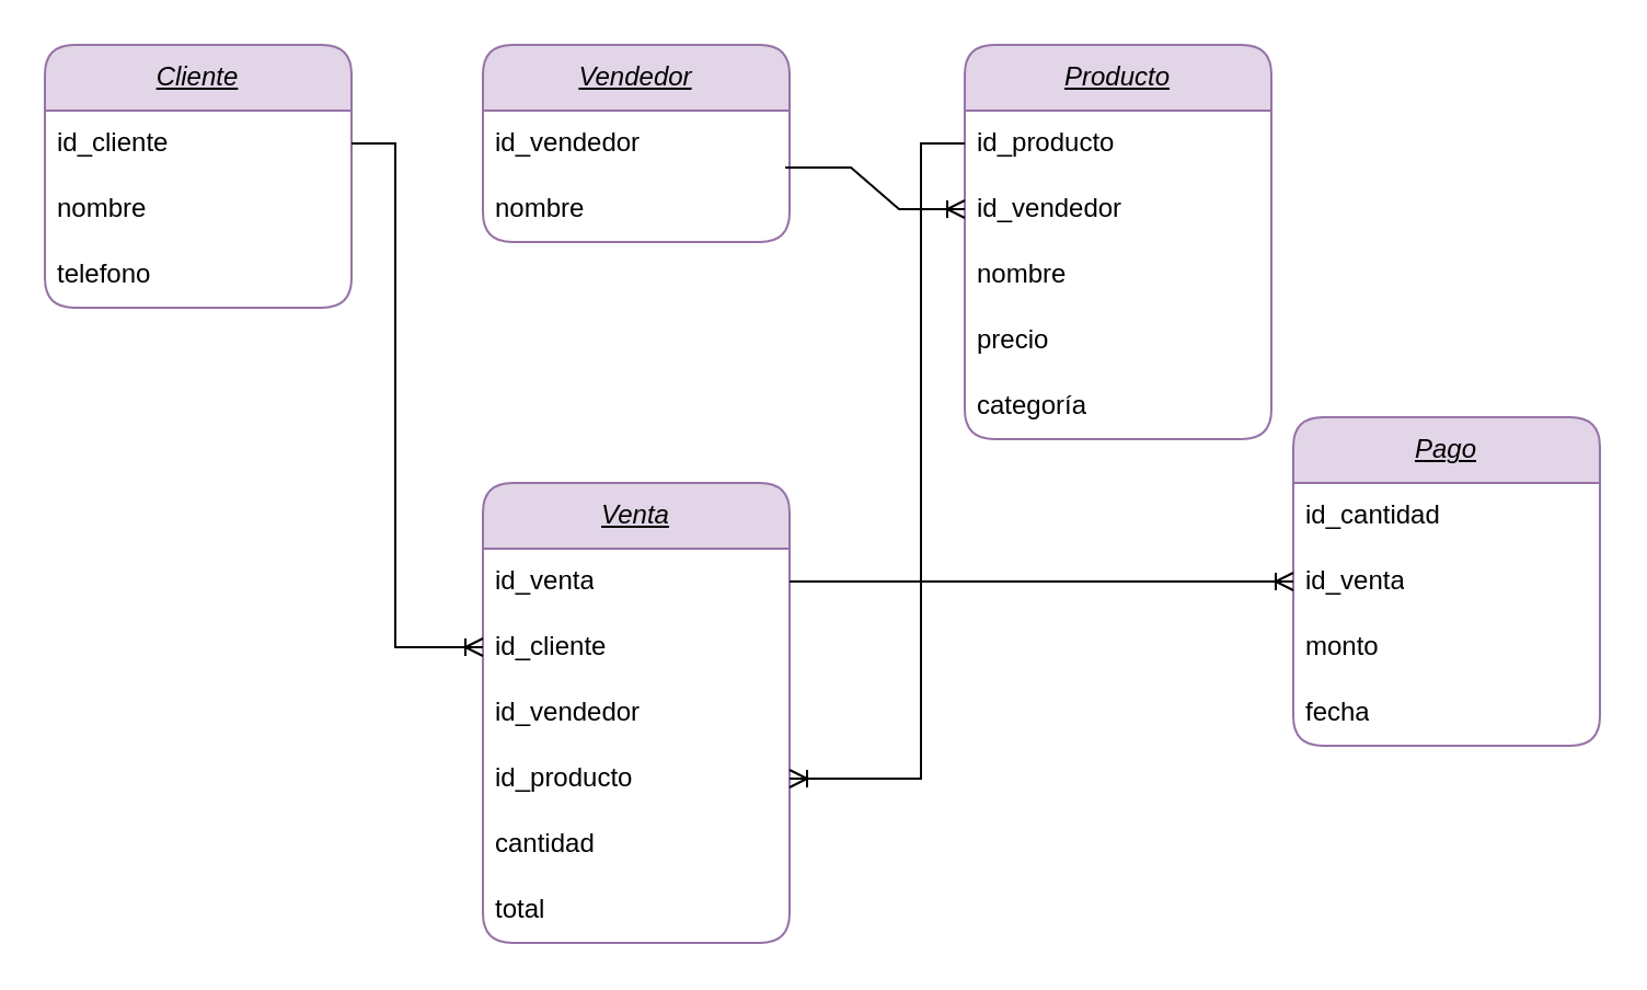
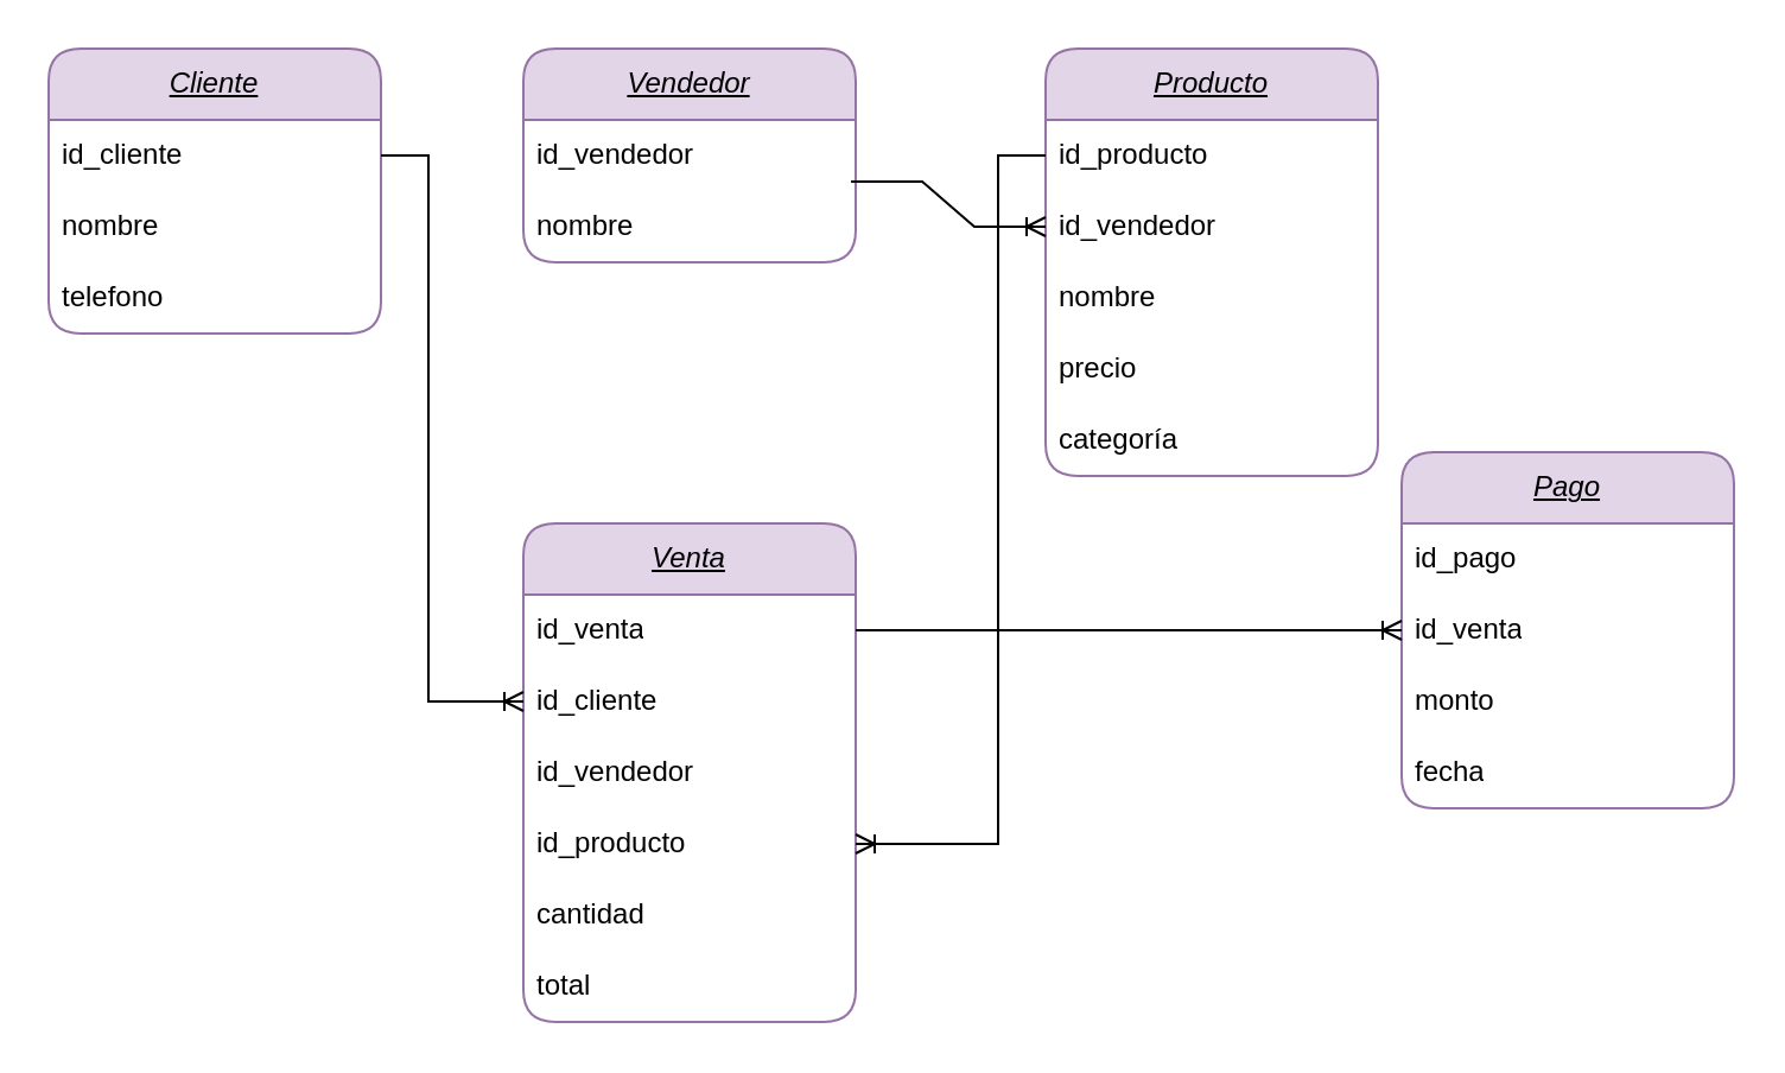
  <mxCell id="0" />
  <mxCell id="1" parent="0" />
  <mxCell id="2" value="Cliente" style="swimlane;fontStyle=6;childLayout=stackLayout;horizontal=1;startSize=30;horizontalStack=0;resizeParent=1;resizeParentMax=0;resizeLast=0;collapsible=1;marginBottom=0;whiteSpace=wrap;html=1;rounded=1;fillColor=#e1d5e7;strokeColor=#9673a6;" parent="1" vertex="1"><mxGeometry x="20" y="20" width="140" height="120" as="geometry" /></mxCell>
  <mxCell id="3" value="id_cliente" style="text;strokeColor=none;fillColor=none;align=left;verticalAlign=middle;spacingLeft=4;spacingRight=4;overflow=hidden;points=[[0,0.5],[1,0.5]];portConstraint=eastwest;rotatable=0;whiteSpace=wrap;html=1;" parent="2" vertex="1"><mxGeometry y="30" width="140" height="30" as="geometry" /></mxCell>
  <mxCell id="4" value="nombre" style="text;strokeColor=none;fillColor=none;align=left;verticalAlign=middle;spacingLeft=4;spacingRight=4;overflow=hidden;points=[[0,0.5],[1,0.5]];portConstraint=eastwest;rotatable=0;whiteSpace=wrap;html=1;" parent="2" vertex="1"><mxGeometry y="60" width="140" height="30" as="geometry" /></mxCell>
  <mxCell id="5" value="telefono" style="text;strokeColor=none;fillColor=none;align=left;verticalAlign=middle;spacingLeft=4;spacingRight=4;overflow=hidden;points=[[0,0.5],[1,0.5]];portConstraint=eastwest;rotatable=0;whiteSpace=wrap;html=1;" parent="2" vertex="1"><mxGeometry y="90" width="140" height="30" as="geometry" /></mxCell>
  <mxCell id="6" value="Vendedor" style="swimlane;fontStyle=6;childLayout=stackLayout;horizontal=1;startSize=30;horizontalStack=0;resizeParent=1;resizeParentMax=0;resizeLast=0;collapsible=1;marginBottom=0;whiteSpace=wrap;html=1;rounded=1;fillColor=#e1d5e7;strokeColor=#9673a6;" parent="1" vertex="1"><mxGeometry x="220" y="20" width="140" height="90" as="geometry" /></mxCell>
  <mxCell id="7" value="id_vendedor" style="text;strokeColor=none;fillColor=none;align=left;verticalAlign=middle;spacingLeft=4;spacingRight=4;overflow=hidden;points=[[0,0.5],[1,0.5]];portConstraint=eastwest;rotatable=0;whiteSpace=wrap;html=1;" parent="6" vertex="1"><mxGeometry y="30" width="140" height="30" as="geometry" /></mxCell>
  <mxCell id="8" value="nombre" style="text;strokeColor=none;fillColor=none;align=left;verticalAlign=middle;spacingLeft=4;spacingRight=4;overflow=hidden;points=[[0,0.5],[1,0.5]];portConstraint=eastwest;rotatable=0;whiteSpace=wrap;html=1;" parent="6" vertex="1"><mxGeometry y="60" width="140" height="30" as="geometry" /></mxCell>
  <mxCell id="9" value="Producto" style="swimlane;fontStyle=6;childLayout=stackLayout;horizontal=1;startSize=30;horizontalStack=0;resizeParent=1;resizeParentMax=0;resizeLast=0;collapsible=1;marginBottom=0;whiteSpace=wrap;html=1;rounded=1;fillColor=#e1d5e7;strokeColor=#9673a6;" parent="1" vertex="1"><mxGeometry x="440" y="20" width="140" height="180" as="geometry" /></mxCell>
  <mxCell id="10" value="id_producto" style="text;strokeColor=none;fillColor=none;align=left;verticalAlign=middle;spacingLeft=4;spacingRight=4;overflow=hidden;points=[[0,0.5],[1,0.5]];portConstraint=eastwest;rotatable=0;whiteSpace=wrap;html=1;" parent="9" vertex="1"><mxGeometry y="30" width="140" height="30" as="geometry" /></mxCell>
  <mxCell id="11" value="id_vendedor" style="text;strokeColor=none;fillColor=none;align=left;verticalAlign=middle;spacingLeft=4;spacingRight=4;overflow=hidden;points=[[0,0.5],[1,0.5]];portConstraint=eastwest;rotatable=0;whiteSpace=wrap;html=1;" vertex="1" parent="9"><mxGeometry y="60" width="140" height="30" as="geometry" /></mxCell>
  <mxCell id="12" value="nombre" style="text;strokeColor=none;fillColor=none;align=left;verticalAlign=middle;spacingLeft=4;spacingRight=4;overflow=hidden;points=[[0,0.5],[1,0.5]];portConstraint=eastwest;rotatable=0;whiteSpace=wrap;html=1;" parent="9" vertex="1"><mxGeometry y="90" width="140" height="30" as="geometry" /></mxCell>
  <mxCell id="13" value="precio" style="text;strokeColor=none;fillColor=none;align=left;verticalAlign=middle;spacingLeft=4;spacingRight=4;overflow=hidden;points=[[0,0.5],[1,0.5]];portConstraint=eastwest;rotatable=0;whiteSpace=wrap;html=1;" parent="9" vertex="1"><mxGeometry y="120" width="140" height="30" as="geometry" /></mxCell>
  <mxCell id="14" value="categoría" style="text;strokeColor=none;fillColor=none;align=left;verticalAlign=middle;spacingLeft=4;spacingRight=4;overflow=hidden;points=[[0,0.5],[1,0.5]];portConstraint=eastwest;rotatable=0;whiteSpace=wrap;html=1;" parent="9" vertex="1"><mxGeometry y="150" width="140" height="30" as="geometry" /></mxCell>
  <mxCell id="15" value="Venta" style="swimlane;fontStyle=6;childLayout=stackLayout;horizontal=1;startSize=30;horizontalStack=0;resizeParent=1;resizeParentMax=0;resizeLast=0;collapsible=1;marginBottom=0;whiteSpace=wrap;html=1;rounded=1;fillColor=#e1d5e7;strokeColor=#9673a6;" parent="1" vertex="1"><mxGeometry x="220" y="220" width="140" height="210" as="geometry" /></mxCell>
  <mxCell id="16" value="id_venta" style="text;strokeColor=none;fillColor=none;align=left;verticalAlign=middle;spacingLeft=4;spacingRight=4;overflow=hidden;points=[[0,0.5],[1,0.5]];portConstraint=eastwest;rotatable=0;whiteSpace=wrap;html=1;" parent="15" vertex="1"><mxGeometry y="30" width="140" height="30" as="geometry" /></mxCell>
  <mxCell id="17" value="id_cliente" style="text;strokeColor=none;fillColor=none;align=left;verticalAlign=middle;spacingLeft=4;spacingRight=4;overflow=hidden;points=[[0,0.5],[1,0.5]];portConstraint=eastwest;rotatable=0;whiteSpace=wrap;html=1;" parent="15" vertex="1"><mxGeometry y="60" width="140" height="30" as="geometry" /></mxCell>
  <mxCell id="18" value="id_vendedor" style="text;strokeColor=none;fillColor=none;align=left;verticalAlign=middle;spacingLeft=4;spacingRight=4;overflow=hidden;points=[[0,0.5],[1,0.5]];portConstraint=eastwest;rotatable=0;whiteSpace=wrap;html=1;" parent="15" vertex="1"><mxGeometry y="90" width="140" height="30" as="geometry" /></mxCell>
  <mxCell id="19" value="id_producto" style="text;strokeColor=none;fillColor=none;align=left;verticalAlign=middle;spacingLeft=4;spacingRight=4;overflow=hidden;points=[[0,0.5],[1,0.5]];portConstraint=eastwest;rotatable=0;whiteSpace=wrap;html=1;" parent="15" vertex="1"><mxGeometry y="120" width="140" height="30" as="geometry" /></mxCell>
  <mxCell id="20" value="cantidad" style="text;strokeColor=none;fillColor=none;align=left;verticalAlign=middle;spacingLeft=4;spacingRight=4;overflow=hidden;points=[[0,0.5],[1,0.5]];portConstraint=eastwest;rotatable=0;whiteSpace=wrap;html=1;" parent="15" vertex="1"><mxGeometry y="150" width="140" height="30" as="geometry" /></mxCell>
  <mxCell id="21" value="total" style="text;strokeColor=none;fillColor=none;align=left;verticalAlign=middle;spacingLeft=4;spacingRight=4;overflow=hidden;points=[[0,0.5],[1,0.5]];portConstraint=eastwest;rotatable=0;whiteSpace=wrap;html=1;" parent="15" vertex="1"><mxGeometry y="180" width="140" height="30" as="geometry" /></mxCell>
  <mxCell id="22" value="Pago" style="swimlane;fontStyle=6;childLayout=stackLayout;horizontal=1;startSize=30;horizontalStack=0;resizeParent=1;resizeParentMax=0;resizeLast=0;collapsible=1;marginBottom=0;whiteSpace=wrap;html=1;rounded=1;fillColor=#e1d5e7;strokeColor=#9673a6;" parent="1" vertex="1"><mxGeometry x="590" y="190" width="140" height="150" as="geometry" /></mxCell>
- <mxCell id="23" value="id_cantidad" style="text;strokeColor=none;fillColor=none;align=left;verticalAlign=middle;spacingLeft=4;spacingRight=4;overflow=hidden;points=[[0,0.5],[1,0.5]];portConstraint=eastwest;rotatable=0;whiteSpace=wrap;html=1;" parent="22" vertex="1"><mxGeometry y="30" width="140" height="30" as="geometry" /></mxCell>
+ <mxCell id="23" value="id_pago" style="text;strokeColor=none;fillColor=none;align=left;verticalAlign=middle;spacingLeft=4;spacingRight=4;overflow=hidden;points=[[0,0.5],[1,0.5]];portConstraint=eastwest;rotatable=0;whiteSpace=wrap;html=1;" parent="22" vertex="1"><mxGeometry y="30" width="140" height="30" as="geometry" /></mxCell>
  <mxCell id="24" value="id_venta" style="text;strokeColor=none;fillColor=none;align=left;verticalAlign=middle;spacingLeft=4;spacingRight=4;overflow=hidden;points=[[0,0.5],[1,0.5]];portConstraint=eastwest;rotatable=0;whiteSpace=wrap;html=1;" parent="22" vertex="1"><mxGeometry y="60" width="140" height="30" as="geometry" /></mxCell>
  <mxCell id="25" value="monto" style="text;strokeColor=none;fillColor=none;align=left;verticalAlign=middle;spacingLeft=4;spacingRight=4;overflow=hidden;points=[[0,0.5],[1,0.5]];portConstraint=eastwest;rotatable=0;whiteSpace=wrap;html=1;" parent="22" vertex="1"><mxGeometry y="90" width="140" height="30" as="geometry" /></mxCell>
  <mxCell id="26" value="fecha" style="text;strokeColor=none;fillColor=none;align=left;verticalAlign=middle;spacingLeft=4;spacingRight=4;overflow=hidden;points=[[0,0.5],[1,0.5]];portConstraint=eastwest;rotatable=0;whiteSpace=wrap;html=1;" parent="22" vertex="1"><mxGeometry y="120" width="140" height="30" as="geometry" /></mxCell>
  <mxCell id="27" value="" style="fontSize=12;html=1;endArrow=ERoneToMany;rounded=0;exitX=1;exitY=0.5;exitDx=0;exitDy=0;entryX=0;entryY=0.5;entryDx=0;entryDy=0;" parent="1" source="3" target="17" edge="1"><mxGeometry width="100" height="100" relative="1" as="geometry"><mxPoint x="340" y="260" as="sourcePoint" /><mxPoint x="220" y="270" as="targetPoint" /><Array as="points"><mxPoint x="180" y="65" /><mxPoint x="180" y="160" /><mxPoint x="180" y="295" /></Array></mxGeometry></mxCell>
  <mxCell id="28" value="" style="fontSize=12;html=1;endArrow=ERoneToMany;rounded=0;exitX=0;exitY=0.5;exitDx=0;exitDy=0;entryX=1;entryY=0.5;entryDx=0;entryDy=0;" parent="1" source="10" target="19" edge="1"><mxGeometry width="100" height="100" relative="1" as="geometry"><mxPoint x="340" y="280" as="sourcePoint" /><mxPoint x="440" y="180" as="targetPoint" /><Array as="points"><mxPoint x="420" y="65" /><mxPoint x="420" y="355" /></Array></mxGeometry></mxCell>
  <mxCell id="29" value="" style="edgeStyle=entityRelationEdgeStyle;fontSize=12;html=1;endArrow=ERoneToMany;rounded=0;entryX=0;entryY=0.5;entryDx=0;entryDy=0;exitX=1;exitY=0.5;exitDx=0;exitDy=0;" parent="1" source="16" target="24" edge="1"><mxGeometry width="100" height="100" relative="1" as="geometry"><mxPoint x="360" y="270" as="sourcePoint" /><mxPoint x="440" y="180" as="targetPoint" /></mxGeometry></mxCell>
  <mxCell id="30" value="" style="edgeStyle=entityRelationEdgeStyle;fontSize=12;html=1;endArrow=ERoneToMany;rounded=0;exitX=0.986;exitY=0.867;exitDx=0;exitDy=0;exitPerimeter=0;entryX=0;entryY=0.5;entryDx=0;entryDy=0;" edge="1" parent="1" source="7" target="11"><mxGeometry width="100" height="100" relative="1" as="geometry"><mxPoint x="340" y="280" as="sourcePoint" /><mxPoint x="440" y="180" as="targetPoint" /><Array as="points"><mxPoint x="400" y="90" /></Array></mxGeometry></mxCell>
